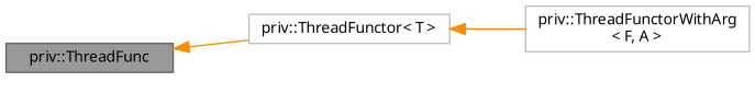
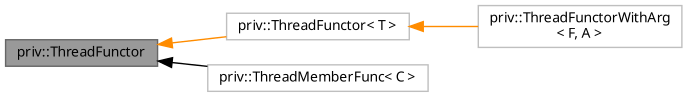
  digraph {
    fontname="Noto Sans"
    rankdir=LR
    node [color=grey75 fillcolor=white fontname="Noto Sans" fontsize=10 shape=box style=filled]
    edge [color=darkorange dir=back fontname="Noto Sans" fontsize=10 labelfontname=Helvetica labelfontsize=10 style=solid]
-   n1 [color=gray40 fillcolor=grey60 fontcolor=black height=0.2 label="priv::ThreadFunc" width=0.4]
+   n1 [color=gray40 fillcolor=grey60 fontcolor=black height=0.2 label="priv::ThreadFunctor" width=0.4]
    n2 [height=0.2 label="priv::ThreadFunctor\< T \>" width=0.4]
+   n3 [height=0.2 label="priv::ThreadMemberFunc\< C \>" width=0.4]
    n4 [height=0.2 label="priv::ThreadFunctorWithArg\l\< F, A \>" width=0.4]
    n1 -> n2
+   n1 -> n3 [color=black]
    n2 -> n4
  }
